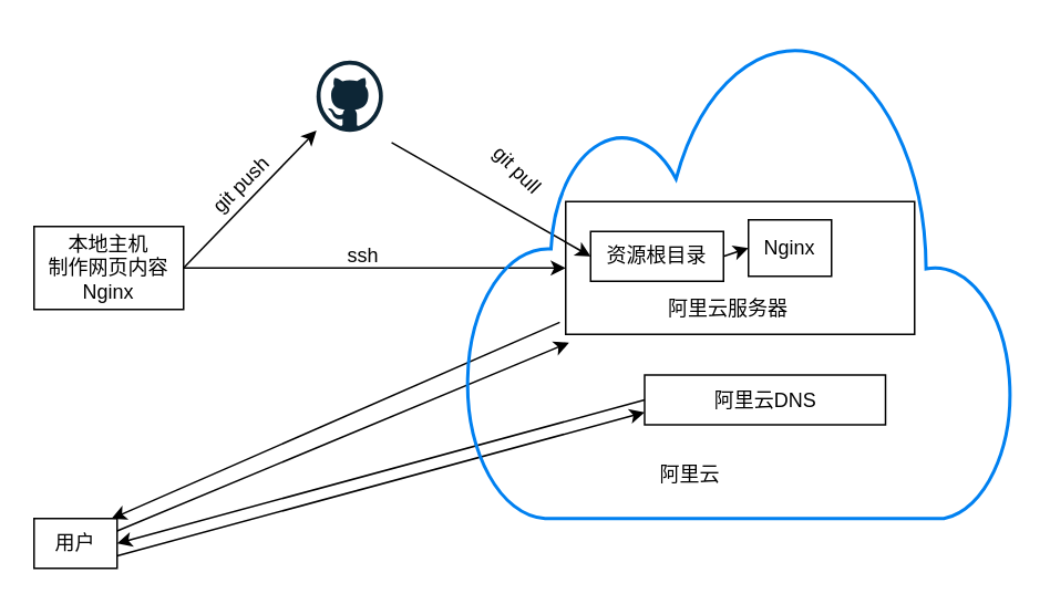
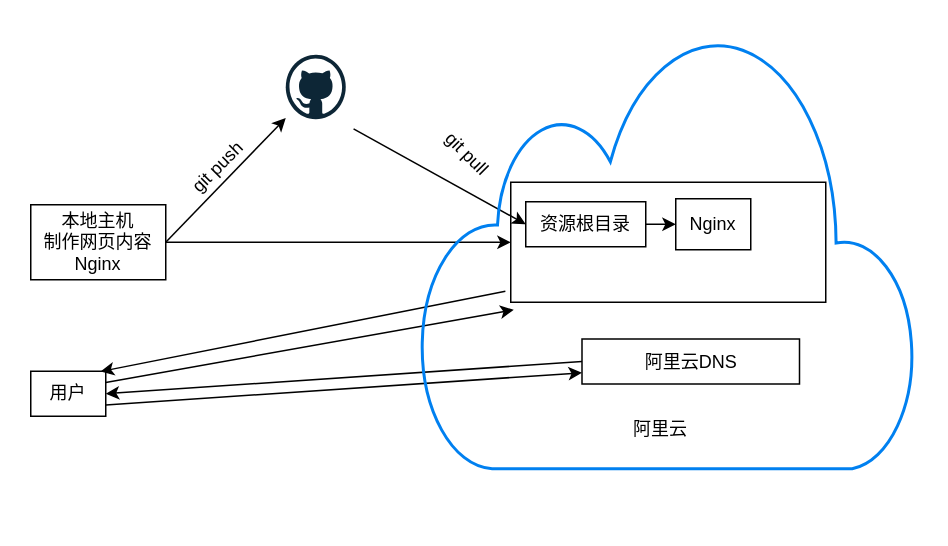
  <mxCell id="0" />
  <mxCell id="1" parent="0" />
  <mxCell id="2" value="" style="dashed=0;outlineConnect=0;html=1;align=center;labelPosition=center;verticalLabelPosition=bottom;verticalAlign=top;shape=mxgraph.weblogos.github" vertex="1" parent="1"><mxGeometry x="190" y="36" width="40" height="43" as="geometry" /></mxCell>
  <mxCell id="3" value="本地主机&lt;br&gt;制作网页内容&lt;br&gt;Nginx" style="rounded=0;whiteSpace=wrap;html=1;" vertex="1" parent="1"><mxGeometry x="20" y="136" width="90" height="50" as="geometry" /></mxCell>
  <mxCell id="4" value="" style="rounded=0;whiteSpace=wrap;html=1;fillColor=none;" vertex="1" parent="1"><mxGeometry x="340" y="121" width="210" height="80" as="geometry" /></mxCell>
- <mxCell id="5" value="阿里云服务器" style="text;html=1;resizable=0;points=[];autosize=1;align=left;verticalAlign=top;spacingTop=-4;" vertex="1" parent="1"><mxGeometry x="400" y="176" width="90" height="20" as="geometry" /></mxCell>
  <mxCell id="6" value="Nginx" style="rounded=0;whiteSpace=wrap;html=1;" vertex="1" parent="1"><mxGeometry x="450" y="132" width="50" height="34" as="geometry" /></mxCell>
- <mxCell id="7" value="资源根目录" style="rounded=0;whiteSpace=wrap;html=1;" vertex="1" parent="1"><mxGeometry x="355" y="139" width="80" height="30" as="geometry" /></mxCell>
+ <mxCell id="7" value="资源根目录" style="rounded=0;whiteSpace=wrap;html=1;" vertex="1" parent="1"><mxGeometry x="350" y="134" width="80" height="30" as="geometry" /></mxCell>
  <mxCell id="8" value="" style="endArrow=classic;html=1;entryX=0;entryY=0.5;entryDx=0;entryDy=0;exitX=1;exitY=0.5;exitDx=0;exitDy=0;" edge="1" parent="1" source="7" target="6"><mxGeometry width="50" height="50" relative="1" as="geometry"><mxPoint x="20" y="276" as="sourcePoint" /><mxPoint x="280" y="196" as="targetPoint" /></mxGeometry></mxCell>
  <mxCell id="9" value="" style="endArrow=classic;html=1;exitX=1;exitY=0.5;exitDx=0;exitDy=0;" edge="1" parent="1" source="3" target="2"><mxGeometry width="50" height="50" relative="1" as="geometry"><mxPoint x="70" y="42.5" as="sourcePoint" /><mxPoint x="142.748" y="121" as="targetPoint" /></mxGeometry></mxCell>
  <mxCell id="10" value="" style="endArrow=classic;html=1;entryX=0;entryY=0.5;entryDx=0;entryDy=0;exitX=1.13;exitY=1.15;exitDx=0;exitDy=0;exitPerimeter=0;" edge="1" parent="1" source="2" target="7"><mxGeometry width="50" height="50" relative="1" as="geometry"><mxPoint x="270" y="76" as="sourcePoint" /><mxPoint x="152.748" y="131" as="targetPoint" /></mxGeometry></mxCell>
  <mxCell id="11" value="" style="endArrow=classic;html=1;entryX=0;entryY=0.5;entryDx=0;entryDy=0;" edge="1" parent="1" target="4"><mxGeometry width="50" height="50" relative="1" as="geometry"><mxPoint x="110" y="161" as="sourcePoint" /><mxPoint x="162.748" y="141" as="targetPoint" /></mxGeometry></mxCell>
- <mxCell id="12" value="ssh" style="text;html=1;resizable=0;points=[];autosize=1;align=left;verticalAlign=top;spacingTop=-4;" vertex="1" parent="1"><mxGeometry x="207" y="144" width="30" height="20" as="geometry" /></mxCell>
  <mxCell id="13" value="git push" style="text;html=1;resizable=0;points=[];autosize=1;align=left;verticalAlign=top;spacingTop=-4;rotation=-45;" vertex="1" parent="1"><mxGeometry x="120" y="96" width="60" height="20" as="geometry" /></mxCell>
  <mxCell id="14" value="git pull" style="text;html=1;resizable=0;points=[];autosize=1;align=left;verticalAlign=top;spacingTop=-4;rotation=45;" vertex="1" parent="1"><mxGeometry x="290" y="96" width="50" height="20" as="geometry" /></mxCell>
  <mxCell id="15" value="阿里云DNS" style="rounded=0;whiteSpace=wrap;html=1;fillColor=none;" vertex="1" parent="1"><mxGeometry x="387.5" y="225.5" width="145" height="30" as="geometry" /></mxCell>
- <mxCell id="16" value="阿里云" style="text;html=1;resizable=0;points=[];autosize=1;align=left;verticalAlign=top;spacingTop=-4;" vertex="1" parent="1"><mxGeometry x="395" y="276" width="50" height="20" as="geometry" /></mxCell>
- <mxCell id="17" value="用户" style="rounded=0;whiteSpace=wrap;html=1;fillColor=none;" vertex="1" parent="1"><mxGeometry x="20" y="312" width="50" height="30" as="geometry" /></mxCell>
+ <mxCell id="16" value="阿里云" style="text;html=1;resizable=0;points=[];autosize=1;align=left;verticalAlign=top;spacingTop=-4;" vertex="1" parent="1"><mxGeometry x="420" y="276" width="50" height="20" as="geometry" /></mxCell>
+ <mxCell id="17" value="用户" style="rounded=0;whiteSpace=wrap;html=1;fillColor=none;" vertex="1" parent="1"><mxGeometry x="20" y="247" width="50" height="30" as="geometry" /></mxCell>
  <mxCell id="18" value="" style="endArrow=classic;html=1;entryX=0;entryY=0.75;entryDx=0;entryDy=0;exitX=1;exitY=0.75;exitDx=0;exitDy=0;" edge="1" parent="1" source="17" target="15"><mxGeometry width="50" height="50" relative="1" as="geometry"><mxPoint x="120" y="171" as="sourcePoint" /><mxPoint x="350" y="171" as="targetPoint" /></mxGeometry></mxCell>
  <mxCell id="19" value="" style="endArrow=classic;html=1;entryX=1;entryY=0.5;entryDx=0;entryDy=0;exitX=0;exitY=0.5;exitDx=0;exitDy=0;" edge="1" parent="1" source="15" target="17"><mxGeometry width="50" height="50" relative="1" as="geometry"><mxPoint x="210" y="236" as="sourcePoint" /><mxPoint x="397.5" y="258" as="targetPoint" /></mxGeometry></mxCell>
  <mxCell id="20" value="" style="endArrow=classic;html=1;exitX=1;exitY=0.25;exitDx=0;exitDy=0;" edge="1" parent="1" source="17"><mxGeometry width="50" height="50" relative="1" as="geometry"><mxPoint x="219" y="176" as="sourcePoint" /><mxPoint x="342" y="206" as="targetPoint" /></mxGeometry></mxCell>
  <mxCell id="21" value="" style="endArrow=classic;html=1;entryX=0.932;entryY=0.005;entryDx=0;entryDy=0;entryPerimeter=0;exitX=-0.017;exitY=0.909;exitDx=0;exitDy=0;exitPerimeter=0;" edge="1" parent="1" source="4" target="17"><mxGeometry width="50" height="50" relative="1" as="geometry"><mxPoint x="280" y="229.728" as="sourcePoint" /><mxPoint x="70" y="226" as="targetPoint" /></mxGeometry></mxCell>
  <mxCell id="22" value="" style="html=1;verticalLabelPosition=bottom;align=center;labelBackgroundColor=#ffffff;verticalAlign=top;strokeWidth=2;strokeColor=#0080F0;fillColor=none;shadow=0;dashed=0;shape=mxgraph.ios7.icons.cloud;" vertex="1" parent="1"><mxGeometry x="280" y="20" width="330" height="292" as="geometry" /></mxCell>
